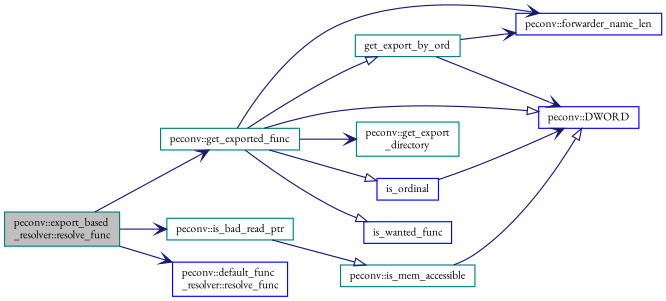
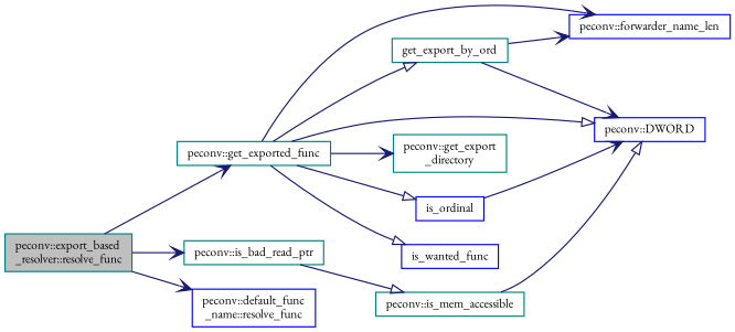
  digraph {
    fontname="EB Garamond"
    rankdir=LR
    node [color=teal fillcolor=white fontname="EB Garamond" fontsize=10 shape=record style=filled]
    edge [arrowhead=vee color=midnightblue fontname="EB Garamond" fontsize=10 labelfontname=Helvetica labelfontsize=10 style=solid]
    n1 [fillcolor=grey75 fontcolor=black height=0.2 label="peconv::export_based\l_resolver::resolve_func" width=0.4]
    n2 [height=0.2 label="peconv::get_exported_func" width=0.4]
    n3 [height=0.2 label="peconv::is_bad_read_ptr" width=0.4]
-   n4 [color=blue height=0.2 label="peconv::default_func\l_resolver::resolve_func" width=0.4]
+   n4 [color=blue height=0.2 label="peconv::default_func\l_name::resolve_func" width=0.4]
    n5 [color=blue height=0.2 label="peconv::DWORD" width=0.4]
    n6 [color=blue height=0.2 label="peconv::forwarder_name_len" width=0.4]
    n7 [height=0.2 label=get_export_by_ord width=0.4]
    n8 [height=0.2 label="peconv::get_export\l_directory" width=0.4]
    n9 [color=blue height=0.2 label=is_ordinal width=0.4]
    n10 [color=blue height=0.2 label=is_wanted_func width=0.4]
    n11 [height=0.2 label="peconv::is_mem_accessible" width=0.4]
    n1 -> n2
    n1 -> n3
    n1 -> n4
    n2 -> n5 [arrowhead=onormal]
    n2 -> n6
    n2 -> n7 [arrowhead=onormal]
    n2 -> n8
    n2 -> n9 [arrowhead=onormal]
    n2 -> n10 [arrowhead=onormal]
    n3 -> n11 [arrowhead=onormal]
    n7 -> n5
    n7 -> n6
    n9 -> n5
    n11 -> n5 [arrowhead=onormal]
  }
